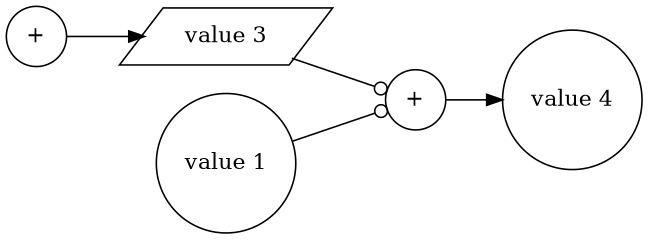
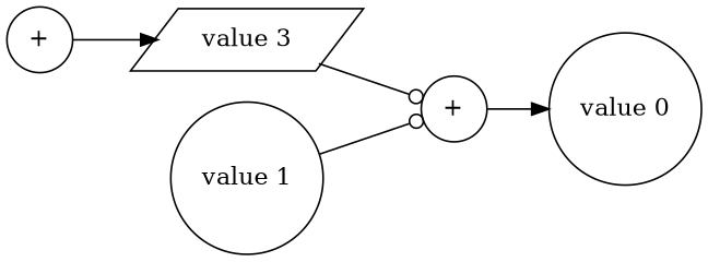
  digraph {
    rankdir=LR
    node [shape=circle]
    edge [arrowhead=normal]
-   n1 [label="value 4"]
+   n1 [label="value 0"]
    n2 [label="+"]
    n3 [label="+"]
    n4 [label="value 3" shape=parallelogram]
    n5 [label="value 1"]
    n2 -> n1
    n3 -> n4
    n4 -> n2 [arrowhead=odot]
    n5 -> n2 [arrowhead=odot]
  }
